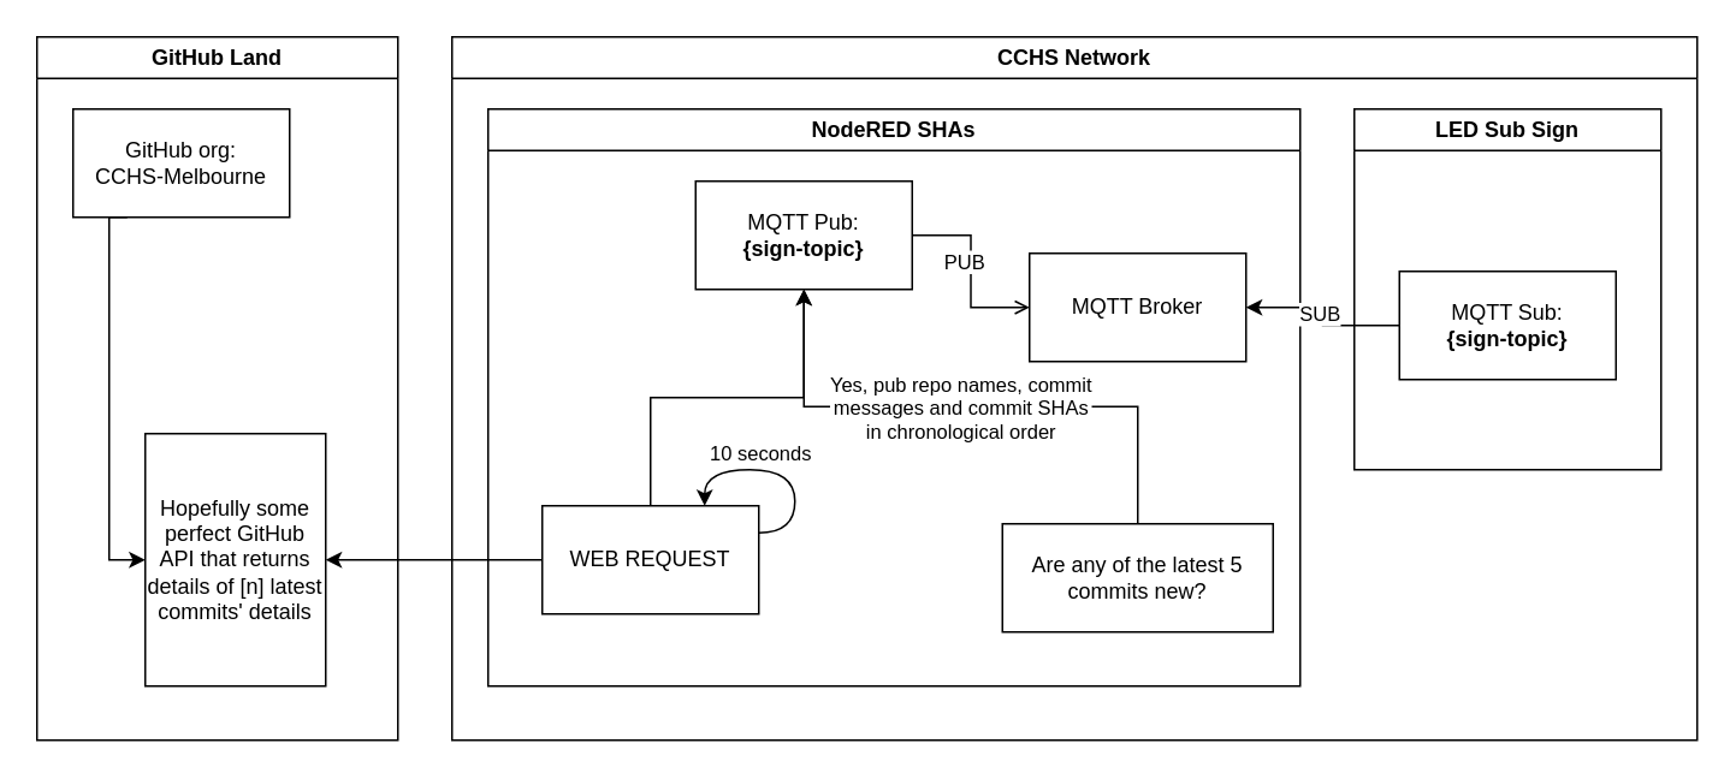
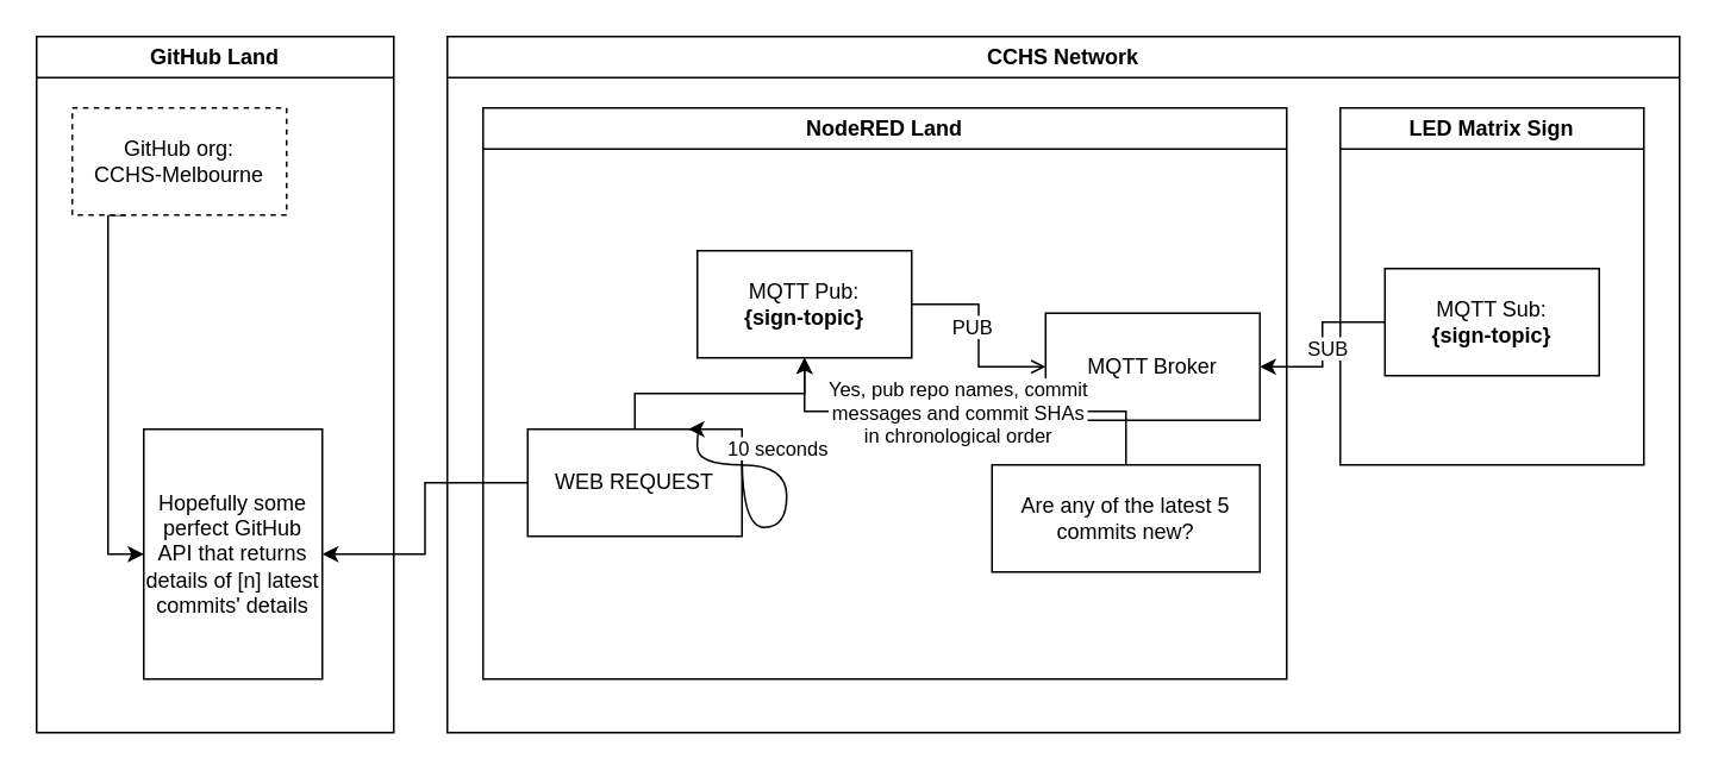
  <mxCell id="0" />
  <mxCell id="1" parent="0" />
  <mxCell id="2" value="GitHub Land" style="swimlane;whiteSpace=wrap;html=1;" vertex="1" parent="1"><mxGeometry x="20" y="20" width="200" height="390" as="geometry" /></mxCell>
  <mxCell id="3" style="edgeStyle=orthogonalEdgeStyle;rounded=0;orthogonalLoop=1;jettySize=auto;html=1;exitX=0.25;exitY=1;exitDx=0;exitDy=0;entryX=0;entryY=0.5;entryDx=0;entryDy=0;" edge="1" parent="2" source="4" target="5"><mxGeometry relative="1" as="geometry"><Array as="points"><mxPoint x="40" y="100" /><mxPoint x="40" y="290" /></Array></mxGeometry></mxCell>
- <mxCell id="4" value="&lt;div&gt;GitHub org:&lt;/div&gt;&lt;div&gt;CCHS-Melbourne&lt;/div&gt;" style="rounded=0;whiteSpace=wrap;html=1;" vertex="1" parent="2"><mxGeometry x="20" y="40" width="120" height="60" as="geometry" /></mxCell>
+ <mxCell id="4" value="&lt;div&gt;GitHub org:&lt;/div&gt;&lt;div&gt;CCHS-Melbourne&lt;/div&gt;" style="rounded=0;whiteSpace=wrap;html=1;dashed=1;" vertex="1" parent="2"><mxGeometry x="20" y="40" width="120" height="60" as="geometry" /></mxCell>
  <mxCell id="5" value="Hopefully some perfect GitHub API that returns details of [n] latest commits' details" style="rounded=0;whiteSpace=wrap;html=1;" vertex="1" parent="2"><mxGeometry x="60" y="220" width="100" height="140" as="geometry" /></mxCell>
  <mxCell id="6" value="CCHS Network" style="swimlane;whiteSpace=wrap;html=1;" vertex="1" parent="1"><mxGeometry x="250" y="20" width="690" height="390" as="geometry" /></mxCell>
- <mxCell id="7" value="NodeRED SHAs" style="swimlane;whiteSpace=wrap;html=1;startSize=23;" vertex="1" parent="6"><mxGeometry x="20" y="40" width="450" height="320" as="geometry" /></mxCell>
- <mxCell id="8" value="MQTT Broker" style="rounded=0;whiteSpace=wrap;html=1;" vertex="1" parent="7"><mxGeometry x="300" y="80" width="120" height="60" as="geometry" /></mxCell>
+ <mxCell id="7" value="NodeRED Land" style="swimlane;whiteSpace=wrap;html=1;startSize=23;" vertex="1" parent="6"><mxGeometry x="20" y="40" width="450" height="320" as="geometry" /></mxCell>
+ <mxCell id="8" value="MQTT Broker" style="rounded=0;whiteSpace=wrap;html=1;" vertex="1" parent="7"><mxGeometry x="315" y="115" width="120" height="60" as="geometry" /></mxCell>
  <mxCell id="9" style="edgeStyle=orthogonalEdgeStyle;rounded=0;orthogonalLoop=1;jettySize=auto;html=1;entryX=0;entryY=0.5;entryDx=0;entryDy=0;endArrow=open;" edge="1" parent="7" source="11" target="8"><mxGeometry relative="1" as="geometry" /></mxCell>
  <mxCell id="10" value="PUB" style="edgeLabel;html=1;align=center;verticalAlign=middle;resizable=0;points=[];" vertex="1" connectable="0" parent="9"><mxGeometry x="-0.1" y="-4" relative="1" as="geometry"><mxPoint as="offset" /></mxGeometry></mxCell>
- <mxCell id="11" value="&lt;div&gt;MQTT Pub:&lt;/div&gt;&lt;div&gt;&lt;b&gt;{sign-topic}&lt;/b&gt;&lt;/div&gt;" style="rounded=0;whiteSpace=wrap;html=1;" vertex="1" parent="7"><mxGeometry x="115" y="40" width="120" height="60" as="geometry" /></mxCell>
+ <mxCell id="11" value="&lt;div&gt;MQTT Pub:&lt;/div&gt;&lt;div&gt;&lt;b&gt;{sign-topic}&lt;/b&gt;&lt;/div&gt;" style="rounded=0;whiteSpace=wrap;html=1;" vertex="1" parent="7"><mxGeometry x="120" y="80" width="120" height="60" as="geometry" /></mxCell>
  <mxCell id="12" style="edgeStyle=orthogonalEdgeStyle;rounded=0;orthogonalLoop=1;jettySize=auto;html=1;" edge="1" parent="7" source="13" target="11"><mxGeometry relative="1" as="geometry" /></mxCell>
- <mxCell id="13" value="WEB REQUEST" style="rounded=0;whiteSpace=wrap;html=1;" vertex="1" parent="7"><mxGeometry x="30" y="220" width="120" height="60" as="geometry" /></mxCell>
+ <mxCell id="13" value="WEB REQUEST" style="rounded=0;whiteSpace=wrap;html=1;" vertex="1" parent="7"><mxGeometry x="25" y="180" width="120" height="60" as="geometry" /></mxCell>
  <mxCell id="14" style="edgeStyle=orthogonalEdgeStyle;rounded=0;orthogonalLoop=1;jettySize=auto;html=1;exitX=1;exitY=0.25;exitDx=0;exitDy=0;entryX=0.75;entryY=0;entryDx=0;entryDy=0;curved=1;" edge="1" parent="7" source="13" target="13"><mxGeometry relative="1" as="geometry"><Array as="points"><mxPoint x="170" y="235" /><mxPoint x="170" y="200" /><mxPoint x="120" y="200" /></Array></mxGeometry></mxCell>
  <mxCell id="15" value="10 seconds" style="edgeLabel;html=1;align=center;verticalAlign=middle;resizable=0;points=[];" vertex="1" connectable="0" parent="14"><mxGeometry x="0.248" relative="1" as="geometry"><mxPoint x="3" y="-10" as="offset" /></mxGeometry></mxCell>
  <mxCell id="16" style="edgeStyle=orthogonalEdgeStyle;rounded=0;orthogonalLoop=1;jettySize=auto;html=1;exitX=0.5;exitY=0;exitDx=0;exitDy=0;entryX=0.5;entryY=1;entryDx=0;entryDy=0;" edge="1" parent="7" source="18" target="11"><mxGeometry relative="1" as="geometry" /></mxCell>
  <mxCell id="17" value="&lt;div&gt;Yes, pub repo names, commit&lt;/div&gt;&lt;div&gt;messages and commit SHAs&lt;/div&gt;&lt;div&gt;in chronological order&lt;/div&gt;" style="edgeLabel;html=1;align=center;verticalAlign=middle;resizable=0;points=[];" vertex="1" connectable="0" parent="16"><mxGeometry x="0.04" relative="1" as="geometry"><mxPoint as="offset" /></mxGeometry></mxCell>
- <mxCell id="18" value="Are any of the latest 5 commits new?" style="rounded=0;whiteSpace=wrap;html=1;" vertex="1" parent="7"><mxGeometry x="285" y="230" width="150" height="60" as="geometry" /></mxCell>
- <mxCell id="19" value="LED Sub Sign" style="swimlane;whiteSpace=wrap;html=1;" vertex="1" parent="6"><mxGeometry x="500" y="40" width="170" height="200" as="geometry" /></mxCell>
+ <mxCell id="18" value="Are any of the latest 5 commits new?" style="rounded=0;whiteSpace=wrap;html=1;" vertex="1" parent="7"><mxGeometry x="285" y="200" width="150" height="60" as="geometry" /></mxCell>
+ <mxCell id="19" value="LED Matrix Sign" style="swimlane;whiteSpace=wrap;html=1;" vertex="1" parent="6"><mxGeometry x="500" y="40" width="170" height="200" as="geometry" /></mxCell>
  <mxCell id="20" value="&lt;div&gt;MQTT Sub:&lt;/div&gt;&lt;div&gt;&lt;b&gt;{sign-topic}&lt;/b&gt;&lt;/div&gt;" style="rounded=0;whiteSpace=wrap;html=1;" vertex="1" parent="19"><mxGeometry x="25" y="90" width="120" height="60" as="geometry" /></mxCell>
  <mxCell id="21" style="edgeStyle=orthogonalEdgeStyle;rounded=0;orthogonalLoop=1;jettySize=auto;html=1;entryX=1;entryY=0.5;entryDx=0;entryDy=0;" edge="1" parent="6" source="20" target="8"><mxGeometry relative="1" as="geometry" /></mxCell>
  <mxCell id="22" value="SUB" style="edgeLabel;html=1;align=center;verticalAlign=middle;resizable=0;points=[];" vertex="1" connectable="0" parent="21"><mxGeometry x="0.035" y="2" relative="1" as="geometry"><mxPoint as="offset" /></mxGeometry></mxCell>
  <mxCell id="23" style="edgeStyle=orthogonalEdgeStyle;rounded=0;orthogonalLoop=1;jettySize=auto;html=1;entryX=1;entryY=0.5;entryDx=0;entryDy=0;" edge="1" parent="1" source="13" target="5"><mxGeometry relative="1" as="geometry" /></mxCell>
